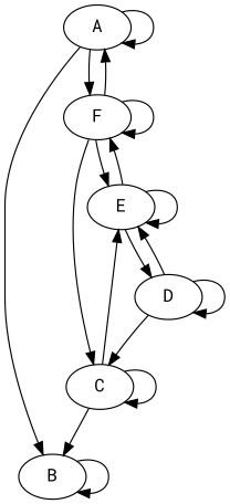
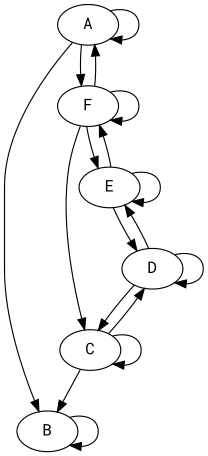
  digraph {
    fontname="Roboto Mono"
    node [fontname="Roboto Mono"]
    edge [fontname="Roboto Mono"]
    A
    B
    F
    C
    E
    D
    A -> A
    A -> B
    A -> F
    B -> B
    F -> A
    F -> F
    F -> C
    F -> E
    C -> B
    C -> C
-   C -> E
+   C -> D
    E -> F
    E -> E
    E -> D
    D -> C
    D -> E
    D -> D
  }
